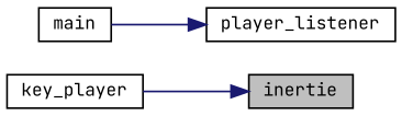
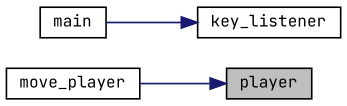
  digraph {
    fontname="JetBrains Mono"
    rankdir=RL
    node [color=black fillcolor=white fontname="JetBrains Mono" fontsize=10 shape=record style=filled]
    edge [color=midnightblue dir=back fontname="JetBrains Mono" fontsize=10 labelfontname=Helvetica labelfontsize=10 style=solid]
-   n1 [fillcolor=grey75 fontcolor=black height=0.2 label=inertie width=0.4]
-   n2 [height=0.2 label=key_player width=0.4]
-   n3 [height=0.2 label=player_listener width=0.4]
+   n1 [fillcolor=grey75 fontcolor=black height=0.2 label=player width=0.4]
+   n2 [height=0.2 label=move_player width=0.4]
+   n3 [height=0.2 label=key_listener width=0.4]
    n4 [height=0.2 label=main width=0.4]
    n1 -> n2
    n3 -> n4
  }
